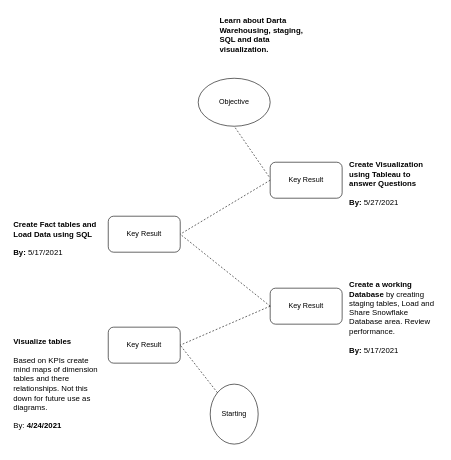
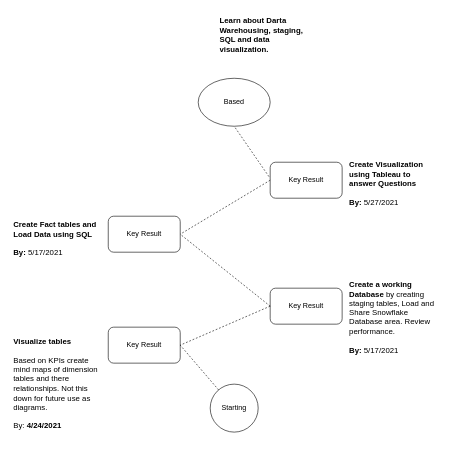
  <mxCell id="0" />
  <mxCell id="1" parent="0" />
- <mxCell id="2" value="Objective" style="ellipse;whiteSpace=wrap;html=1;" vertex="1" parent="1"><mxGeometry x="330" y="130" width="120" height="80" as="geometry" /></mxCell>
- <mxCell id="3" value="Starting" style="ellipse;whiteSpace=wrap;html=1;aspect=fixed;" vertex="1" parent="1"><mxGeometry x="350" y="640" width="80" height="100" as="geometry" /></mxCell>
+ <mxCell id="2" value="Based" style="ellipse;whiteSpace=wrap;html=1;" vertex="1" parent="1"><mxGeometry x="330" y="130" width="120" height="80" as="geometry" /></mxCell>
+ <mxCell id="3" value="Starting" style="ellipse;whiteSpace=wrap;html=1;aspect=fixed;" vertex="1" parent="1"><mxGeometry x="350" y="640" width="80" height="80" as="geometry" /></mxCell>
  <mxCell id="4" value="Key Result" style="rounded=1;whiteSpace=wrap;html=1;" vertex="1" parent="1"><mxGeometry x="180" y="545" width="120" height="60" as="geometry" /></mxCell>
  <mxCell id="5" value="Key Result" style="rounded=1;whiteSpace=wrap;html=1;" vertex="1" parent="1"><mxGeometry x="450" y="480" width="120" height="60" as="geometry" /></mxCell>
  <mxCell id="6" value="Key Result" style="rounded=1;whiteSpace=wrap;html=1;" vertex="1" parent="1"><mxGeometry x="180" y="360" width="120" height="60" as="geometry" /></mxCell>
  <mxCell id="7" value="Key Result" style="rounded=1;whiteSpace=wrap;html=1;" vertex="1" parent="1"><mxGeometry x="450" y="270" width="120" height="60" as="geometry" /></mxCell>
  <mxCell id="8" value="" style="endArrow=none;dashed=1;html=1;rounded=0;entryX=1;entryY=0.5;entryDx=0;entryDy=0;" edge="1" parent="1" source="3" target="4"><mxGeometry width="50" height="50" relative="1" as="geometry"><mxPoint x="400" y="350" as="sourcePoint" /><mxPoint x="450" y="300" as="targetPoint" /></mxGeometry></mxCell>
  <mxCell id="9" value="" style="endArrow=none;dashed=1;html=1;rounded=0;entryX=1;entryY=0.5;entryDx=0;entryDy=0;exitX=0;exitY=0.5;exitDx=0;exitDy=0;" edge="1" parent="1" source="5" target="4"><mxGeometry width="50" height="50" relative="1" as="geometry"><mxPoint x="390" y="633" as="sourcePoint" /><mxPoint x="330" y="580" as="targetPoint" /></mxGeometry></mxCell>
  <mxCell id="10" value="" style="endArrow=none;dashed=1;html=1;rounded=0;entryX=1;entryY=0.5;entryDx=0;entryDy=0;exitX=0;exitY=0.5;exitDx=0;exitDy=0;" edge="1" parent="1" source="5" target="6"><mxGeometry width="50" height="50" relative="1" as="geometry"><mxPoint x="480" y="490" as="sourcePoint" /><mxPoint x="330" y="580" as="targetPoint" /></mxGeometry></mxCell>
  <mxCell id="11" value="" style="endArrow=none;dashed=1;html=1;rounded=0;exitX=0;exitY=0.5;exitDx=0;exitDy=0;" edge="1" parent="1" source="7"><mxGeometry width="50" height="50" relative="1" as="geometry"><mxPoint x="480" y="310" as="sourcePoint" /><mxPoint x="300" y="390" as="targetPoint" /></mxGeometry></mxCell>
  <mxCell id="12" value="" style="endArrow=none;dashed=1;html=1;rounded=0;exitX=-0.017;exitY=0.4;exitDx=0;exitDy=0;exitPerimeter=0;entryX=0.5;entryY=1;entryDx=0;entryDy=0;" edge="1" parent="1" source="7" target="2"><mxGeometry width="50" height="50" relative="1" as="geometry"><mxPoint x="480" y="110" as="sourcePoint" /><mxPoint x="320" y="190" as="targetPoint" /></mxGeometry></mxCell>
  <mxCell id="13" value="&lt;h1 style=&quot;margin-top: 0px; font-size: 13px;&quot;&gt;&lt;span style=&quot;background-color: initial;&quot;&gt;Visualize tables&lt;br&gt;&lt;br&gt;&lt;/span&gt;&lt;span style=&quot;font-weight: 400;&quot;&gt;Based on KPIs create mind maps of dimension tables and there relationships. Not this down for future use as diagrams.&lt;br&gt;&lt;br&gt;By:&amp;nbsp;&lt;/span&gt;4/24/2021&lt;/h1&gt;&lt;span style=&quot;font-size: medium;&quot;&gt;&lt;/span&gt;" style="text;html=1;whiteSpace=wrap;overflow=hidden;rounded=0;" vertex="1" parent="1"><mxGeometry x="20" y="555" width="150" height="190" as="geometry" /></mxCell>
  <mxCell id="14" value="&lt;h1 style=&quot;margin-top: 0px; font-size: 13px;&quot;&gt;&lt;span style=&quot;background-color: initial;&quot;&gt;Create a working Database &lt;span style=&quot;font-weight: normal;&quot;&gt;by creating staging tables, Load and Share Snowflake Database area. Review performance.&lt;br&gt;&lt;/span&gt;&lt;/span&gt;&lt;br&gt;By:&amp;nbsp;&lt;span style=&quot;background-color: initial; font-weight: normal;&quot;&gt;5/17/2021&lt;/span&gt;&lt;span style=&quot;background-color: initial;&quot;&gt;&lt;span style=&quot;font-weight: normal;&quot;&gt;&lt;br&gt;&lt;/span&gt;&lt;/span&gt;&lt;/h1&gt;&lt;span style=&quot;font-size: medium;&quot;&gt;&lt;/span&gt;&lt;h1 style=&quot;margin-top: 0px; font-size: 13px;&quot;&gt;&lt;span style=&quot;font-weight: 400;&quot;&gt;&lt;br&gt;&lt;br&gt;&lt;br&gt;&lt;br&gt;&lt;/span&gt;&lt;/h1&gt;" style="text;html=1;whiteSpace=wrap;overflow=hidden;rounded=0;" vertex="1" parent="1"><mxGeometry x="580" y="460" width="150" height="150" as="geometry" /></mxCell>
  <mxCell id="15" value="&lt;h1 style=&quot;margin-top: 0px; font-size: 13px;&quot;&gt;&lt;span style=&quot;background-color: initial;&quot;&gt;Create Fact tables and Load Data using SQL&lt;br&gt;&lt;/span&gt;&lt;br&gt;By:&amp;nbsp;&lt;span style=&quot;background-color: initial; font-weight: normal;&quot;&gt;5/17/2021&lt;/span&gt;&lt;span style=&quot;background-color: initial;&quot;&gt;&lt;br&gt;&lt;/span&gt;&lt;/h1&gt;&lt;span style=&quot;font-size: medium;&quot;&gt;&lt;/span&gt;&lt;h1 style=&quot;margin-top: 0px; font-size: 13px;&quot;&gt;&lt;span style=&quot;font-weight: 400;&quot;&gt;&lt;br&gt;&lt;br&gt;&lt;br&gt;&lt;br&gt;&lt;/span&gt;&lt;/h1&gt;" style="text;html=1;whiteSpace=wrap;overflow=hidden;rounded=0;" vertex="1" parent="1"><mxGeometry x="20" y="360" width="150" height="70" as="geometry" /></mxCell>
  <mxCell id="16" value="&lt;h1 style=&quot;margin-top: 0px; font-size: 13px;&quot;&gt;&lt;span style=&quot;background-color: initial;&quot;&gt;Create Visualization using Tableau to answer Questions&lt;br&gt;&lt;/span&gt;&lt;br&gt;By:&amp;nbsp;&lt;span style=&quot;background-color: initial; font-weight: normal;&quot;&gt;5/27/2021&lt;/span&gt;&lt;span style=&quot;background-color: initial;&quot;&gt;&lt;br&gt;&lt;/span&gt;&lt;/h1&gt;&lt;span style=&quot;font-size: medium;&quot;&gt;&lt;/span&gt;&lt;h1 style=&quot;margin-top: 0px; font-size: 13px;&quot;&gt;&lt;span style=&quot;font-weight: 400;&quot;&gt;&lt;br&gt;&lt;br&gt;&lt;br&gt;&lt;br&gt;&lt;/span&gt;&lt;/h1&gt;" style="text;html=1;whiteSpace=wrap;overflow=hidden;rounded=0;" vertex="1" parent="1"><mxGeometry x="580" y="260" width="150" height="100" as="geometry" /></mxCell>
  <mxCell id="17" value="&lt;h1 style=&quot;margin-top: 0px; font-size: 13px;&quot;&gt;Learn about Darta Warehousing, staging, SQL and data visualization.&lt;br&gt;&lt;span style=&quot;background-color: initial;&quot;&gt;&lt;br&gt;&lt;/span&gt;&lt;/h1&gt;&lt;span style=&quot;font-size: medium;&quot;&gt;&lt;/span&gt;&lt;h1 style=&quot;margin-top: 0px; font-size: 13px;&quot;&gt;&lt;span style=&quot;font-weight: 400;&quot;&gt;&lt;br&gt;&lt;br&gt;&lt;br&gt;&lt;br&gt;&lt;/span&gt;&lt;/h1&gt;" style="text;html=1;whiteSpace=wrap;overflow=hidden;rounded=0;" vertex="1" parent="1"><mxGeometry x="364" y="20" width="150" height="100" as="geometry" /></mxCell>
